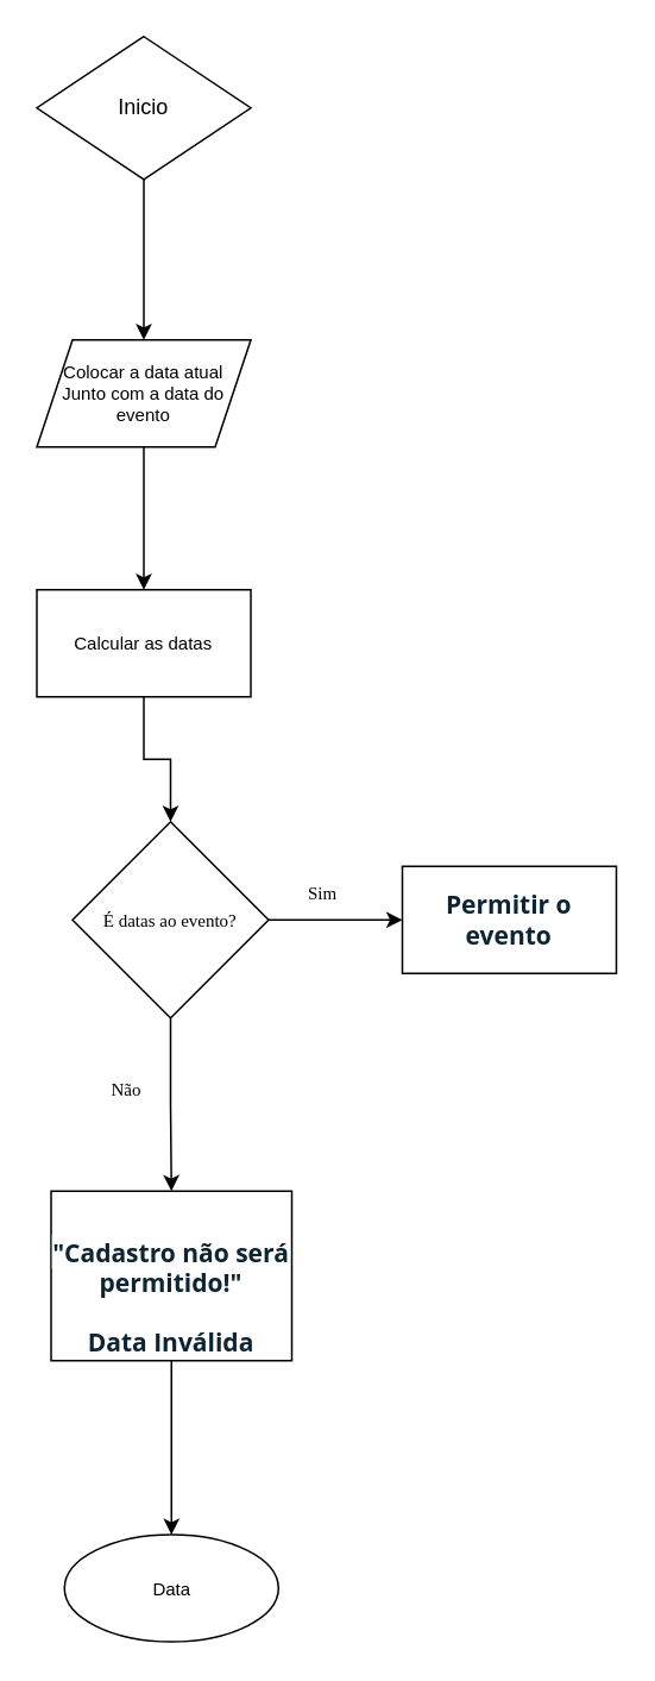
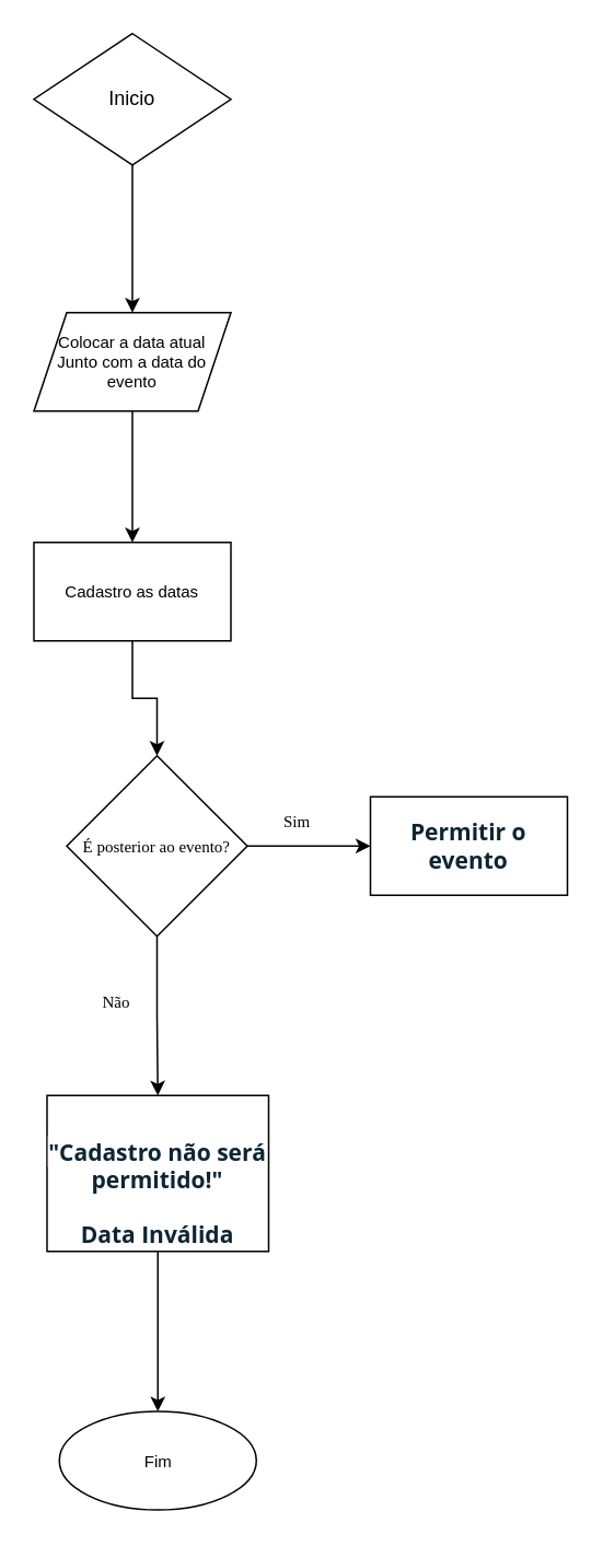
  <mxCell id="0" />
  <mxCell id="1" parent="0" />
  <mxCell id="2" value="" style="edgeStyle=orthogonalEdgeStyle;rounded=0;orthogonalLoop=1;jettySize=auto;html=1;" edge="1" parent="1" source="3" target="5"><mxGeometry relative="1" as="geometry" /></mxCell>
  <mxCell id="3" value="Inicio" style="rhombus;whiteSpace=wrap;html=1;" vertex="1" parent="1"><mxGeometry x="20" y="20" width="120" height="80" as="geometry" /></mxCell>
  <mxCell id="4" value="" style="edgeStyle=orthogonalEdgeStyle;rounded=0;orthogonalLoop=1;jettySize=auto;html=1;fontSize=10;" edge="1" parent="1" source="5" target="7"><mxGeometry relative="1" as="geometry" /></mxCell>
  <mxCell id="5" value="Colocar a data atual&lt;br style=&quot;font-size: 10px;&quot;&gt;Junto com a data do evento" style="shape=parallelogram;perimeter=parallelogramPerimeter;whiteSpace=wrap;html=1;fixedSize=1;fontSize=10;" vertex="1" parent="1"><mxGeometry x="20" y="190" width="120" height="60" as="geometry" /></mxCell>
  <mxCell id="6" value="" style="edgeStyle=orthogonalEdgeStyle;rounded=0;orthogonalLoop=1;jettySize=auto;html=1;fontSize=10;" edge="1" parent="1" source="7" target="10"><mxGeometry relative="1" as="geometry" /></mxCell>
- <mxCell id="7" value="Calcular as datas" style="whiteSpace=wrap;html=1;fontSize=10;" vertex="1" parent="1"><mxGeometry x="20" y="330" width="120" height="60" as="geometry" /></mxCell>
+ <mxCell id="7" value="Cadastro as datas" style="whiteSpace=wrap;html=1;fontSize=10;" vertex="1" parent="1"><mxGeometry x="20" y="330" width="120" height="60" as="geometry" /></mxCell>
  <mxCell id="8" value="" style="edgeStyle=orthogonalEdgeStyle;rounded=0;orthogonalLoop=1;jettySize=auto;html=1;fontSize=10;" edge="1" parent="1" source="10" target="11"><mxGeometry relative="1" as="geometry" /></mxCell>
  <mxCell id="9" value="" style="edgeStyle=orthogonalEdgeStyle;rounded=0;orthogonalLoop=1;jettySize=auto;html=1;fontFamily=Times New Roman;fontSize=10;" edge="1" parent="1" source="10" target="13"><mxGeometry relative="1" as="geometry" /></mxCell>
- <mxCell id="10" value="&lt;font face=&quot;Times New Roman&quot;&gt;É datas ao evento?&lt;/font&gt;" style="rhombus;whiteSpace=wrap;html=1;fontSize=10;" vertex="1" parent="1"><mxGeometry x="40" y="460" width="110" height="110" as="geometry" /></mxCell>
+ <mxCell id="10" value="&lt;font face=&quot;Times New Roman&quot;&gt;É posterior ao evento?&lt;/font&gt;" style="rhombus;whiteSpace=wrap;html=1;fontSize=10;" vertex="1" parent="1"><mxGeometry x="40" y="460" width="110" height="110" as="geometry" /></mxCell>
  <mxCell id="11" value="&lt;p&gt;&lt;span style=&quot;box-sizing: border-box ; font-weight: 700 ; color: rgb(13 , 37 , 50) ; font-family: &amp;#34;open sans hebrew&amp;#34; , &amp;#34;open sans&amp;#34; , sans-serif ; font-size: 14px ; background-color: rgb(255 , 255 , 255)&quot;&gt;Permitir o evento&lt;/span&gt;&lt;/p&gt;" style="whiteSpace=wrap;html=1;fontSize=10;" vertex="1" parent="1"><mxGeometry x="225" y="485" width="120" height="60" as="geometry" /></mxCell>
  <mxCell id="12" value="" style="edgeStyle=orthogonalEdgeStyle;rounded=0;orthogonalLoop=1;jettySize=auto;html=1;fontFamily=Times New Roman;fontSize=10;" edge="1" parent="1" source="13" target="14"><mxGeometry relative="1" as="geometry" /></mxCell>
  <mxCell id="13" value="&lt;br&gt;&lt;br&gt;&lt;strong style=&quot;box-sizing: border-box ; font-weight: 700 ; color: rgb(13 , 37 , 50) ; font-family: &amp;#34;open sans hebrew&amp;#34; , &amp;#34;open sans&amp;#34; , sans-serif ; font-size: 14px ; font-style: normal ; letter-spacing: normal ; text-indent: 0px ; text-transform: none ; word-spacing: 0px ; background-color: rgb(255 , 255 , 255)&quot;&gt;&quot;Cadastro não será permitido!&quot;&lt;br&gt;&lt;br&gt;Data Inválida&lt;/strong&gt;" style="whiteSpace=wrap;html=1;fontSize=10;" vertex="1" parent="1"><mxGeometry x="28" y="667" width="135" height="95" as="geometry" /></mxCell>
- <mxCell id="14" value="Data" style="ellipse;whiteSpace=wrap;html=1;fontSize=10;" vertex="1" parent="1"><mxGeometry x="35.5" y="859.5" width="120" height="60" as="geometry" /></mxCell>
+ <mxCell id="14" value="Fim" style="ellipse;whiteSpace=wrap;html=1;fontSize=10;" vertex="1" parent="1"><mxGeometry x="35.5" y="859.5" width="120" height="60" as="geometry" /></mxCell>
  <mxCell id="15" value="Sim" style="text;html=1;align=center;verticalAlign=middle;resizable=0;points=[];autosize=1;strokeColor=none;fillColor=none;fontSize=10;fontFamily=Times New Roman;" vertex="1" parent="1"><mxGeometry x="165" y="490" width="30" height="20" as="geometry" /></mxCell>
  <mxCell id="16" value="Não" style="text;html=1;align=center;verticalAlign=middle;resizable=0;points=[];autosize=1;strokeColor=none;fillColor=none;fontSize=10;fontFamily=Times New Roman;" vertex="1" parent="1"><mxGeometry x="55" y="600" width="30" height="20" as="geometry" /></mxCell>
